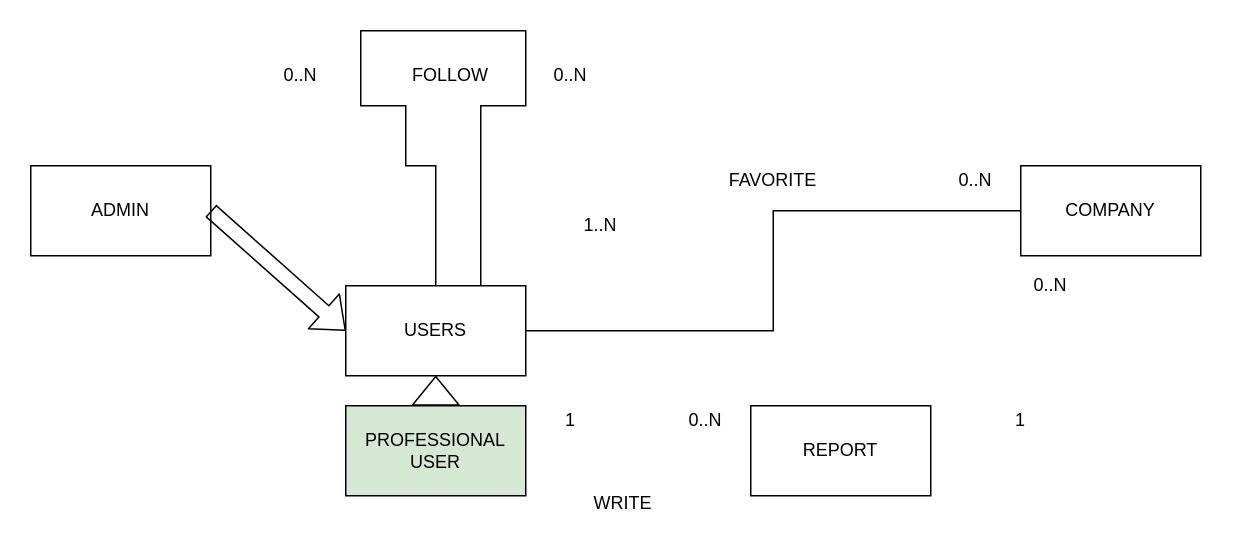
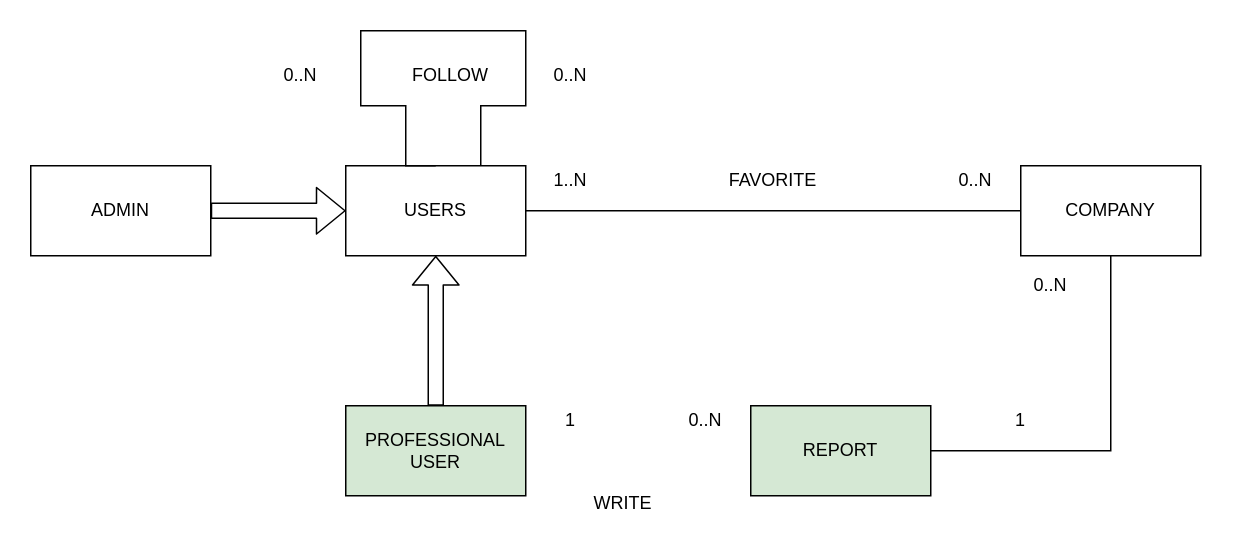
  <mxCell id="0" />
  <mxCell id="1" parent="0" />
  <mxCell id="2" style="edgeStyle=orthogonalEdgeStyle;rounded=0;orthogonalLoop=1;jettySize=auto;html=1;exitX=1;exitY=0.5;exitDx=0;exitDy=0;entryX=0;entryY=0.5;entryDx=0;entryDy=0;endArrow=none;endFill=0;" parent="1" source="3" target="4" edge="1"><mxGeometry relative="1" as="geometry" /></mxCell>
- <mxCell id="3" value="USERS" style="rounded=0;whiteSpace=wrap;html=1;" parent="1" vertex="1"><mxGeometry x="230" y="190" width="120" height="60" as="geometry" /></mxCell>
+ <mxCell id="3" value="USERS" style="rounded=0;whiteSpace=wrap;html=1;" parent="1" vertex="1"><mxGeometry x="230" y="110" width="120" height="60" as="geometry" /></mxCell>
  <mxCell id="4" value="COMPANY" style="rounded=0;whiteSpace=wrap;html=1;" parent="1" vertex="1"><mxGeometry x="680" y="110" width="120" height="60" as="geometry" /></mxCell>
  <mxCell id="5" value="FAVORITE" style="text;html=1;strokeColor=none;fillColor=none;align=center;verticalAlign=middle;whiteSpace=wrap;rounded=0;" parent="1" vertex="1"><mxGeometry x="495" y="110" width="40" height="20" as="geometry" /></mxCell>
- <mxCell id="6" value="1..N" style="text;html=1;strokeColor=none;fillColor=none;align=center;verticalAlign=middle;whiteSpace=wrap;rounded=0;" parent="1" vertex="1"><mxGeometry x="380" y="140" width="40" height="20" as="geometry" /></mxCell>
+ <mxCell id="6" value="1..N" style="text;html=1;strokeColor=none;fillColor=none;align=center;verticalAlign=middle;whiteSpace=wrap;rounded=0;" parent="1" vertex="1"><mxGeometry x="360" y="110" width="40" height="20" as="geometry" /></mxCell>
  <mxCell id="7" value="0..N" style="text;html=1;strokeColor=none;fillColor=none;align=center;verticalAlign=middle;whiteSpace=wrap;rounded=0;" parent="1" vertex="1"><mxGeometry x="630" y="110" width="40" height="20" as="geometry" /></mxCell>
  <mxCell id="8" style="edgeStyle=orthogonalEdgeStyle;rounded=0;orthogonalLoop=1;jettySize=auto;html=1;exitX=0.75;exitY=0;exitDx=0;exitDy=0;entryX=0.5;entryY=0;entryDx=0;entryDy=0;endArrow=none;endFill=0;" parent="1" source="3" target="3" edge="1"><mxGeometry relative="1" as="geometry"><Array as="points"><mxPoint x="320" y="70" /><mxPoint x="350" y="70" /><mxPoint x="350" y="20" /><mxPoint x="240" y="20" /><mxPoint x="240" y="70" /><mxPoint x="270" y="70" /><mxPoint x="270" y="110" /></Array></mxGeometry></mxCell>
  <mxCell id="9" value="FOLLOW" style="text;html=1;strokeColor=none;fillColor=none;align=center;verticalAlign=middle;whiteSpace=wrap;rounded=0;" parent="1" vertex="1"><mxGeometry x="280" y="40" width="40" height="20" as="geometry" /></mxCell>
  <mxCell id="10" value="0..N" style="text;html=1;strokeColor=none;fillColor=none;align=center;verticalAlign=middle;whiteSpace=wrap;rounded=0;" parent="1" vertex="1"><mxGeometry x="360" y="40" width="40" height="20" as="geometry" /></mxCell>
- <mxCell id="12" value="REPORT" style="rounded=0;whiteSpace=wrap;html=1;" parent="1" vertex="1"><mxGeometry x="500" y="270" width="120" height="60" as="geometry" /></mxCell>
+ <mxCell id="11" style="edgeStyle=orthogonalEdgeStyle;rounded=0;orthogonalLoop=1;jettySize=auto;html=1;exitX=1;exitY=0.5;exitDx=0;exitDy=0;entryX=0.5;entryY=1;entryDx=0;entryDy=0;endArrow=none;endFill=0;" parent="1" source="12" target="4" edge="1"><mxGeometry relative="1" as="geometry" /></mxCell>
+ <mxCell id="12" value="REPORT" style="rounded=0;whiteSpace=wrap;html=1;fillColor=#d5e8d4;" parent="1" vertex="1"><mxGeometry x="500" y="270" width="120" height="60" as="geometry" /></mxCell>
  <mxCell id="13" value="1" style="text;html=1;strokeColor=none;fillColor=none;align=center;verticalAlign=middle;whiteSpace=wrap;rounded=0;" parent="1" vertex="1"><mxGeometry x="660" y="270" width="40" height="20" as="geometry" /></mxCell>
  <mxCell id="14" value="0..N" style="text;html=1;strokeColor=none;fillColor=none;align=center;verticalAlign=middle;whiteSpace=wrap;rounded=0;" parent="1" vertex="1"><mxGeometry x="680" y="180" width="40" height="20" as="geometry" /></mxCell>
  <mxCell id="15" value="0..N" style="text;html=1;strokeColor=none;fillColor=none;align=center;verticalAlign=middle;whiteSpace=wrap;rounded=0;" parent="1" vertex="1"><mxGeometry x="450" y="270" width="40" height="20" as="geometry" /></mxCell>
  <mxCell id="16" value="1" style="text;html=1;strokeColor=none;fillColor=none;align=center;verticalAlign=middle;whiteSpace=wrap;rounded=0;" parent="1" vertex="1"><mxGeometry x="360" y="270" width="40" height="20" as="geometry" /></mxCell>
  <mxCell id="17" value="WRITE" style="text;html=1;strokeColor=none;fillColor=none;align=center;verticalAlign=middle;whiteSpace=wrap;rounded=0;" parent="1" vertex="1"><mxGeometry x="375" y="320" width="80" height="30" as="geometry" /></mxCell>
  <mxCell id="18" value="PROFESSIONAL USER" style="rounded=0;whiteSpace=wrap;html=1;fillColor=#d5e8d4;" parent="1" vertex="1"><mxGeometry x="230" y="270" width="120" height="60" as="geometry" /></mxCell>
  <mxCell id="19" value="ADMIN" style="rounded=0;whiteSpace=wrap;html=1;" parent="1" vertex="1"><mxGeometry x="20" y="110" width="120" height="60" as="geometry" /></mxCell>
  <mxCell id="20" value="" style="shape=flexArrow;endArrow=classic;html=1;entryX=0.5;entryY=1;entryDx=0;entryDy=0;exitX=0.5;exitY=0;exitDx=0;exitDy=0;" parent="1" source="18" target="3" edge="1"><mxGeometry width="50" height="50" relative="1" as="geometry"><mxPoint x="400" y="300" as="sourcePoint" /><mxPoint x="450" y="250" as="targetPoint" /></mxGeometry></mxCell>
  <mxCell id="21" value="" style="shape=flexArrow;endArrow=classic;html=1;entryX=0;entryY=0.5;entryDx=0;entryDy=0;exitX=1;exitY=0.5;exitDx=0;exitDy=0;" parent="1" source="19" target="3" edge="1"><mxGeometry width="50" height="50" relative="1" as="geometry"><mxPoint x="170" y="190" as="sourcePoint" /><mxPoint x="220" y="140" as="targetPoint" /></mxGeometry></mxCell>
  <mxCell id="22" value="0..N" style="text;html=1;strokeColor=none;fillColor=none;align=center;verticalAlign=middle;whiteSpace=wrap;rounded=0;" vertex="1" parent="1"><mxGeometry x="180" y="40" width="40" height="20" as="geometry" /></mxCell>
